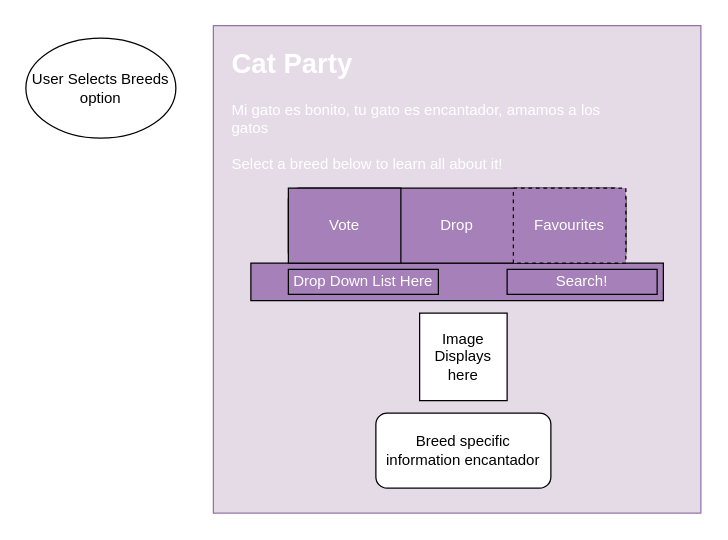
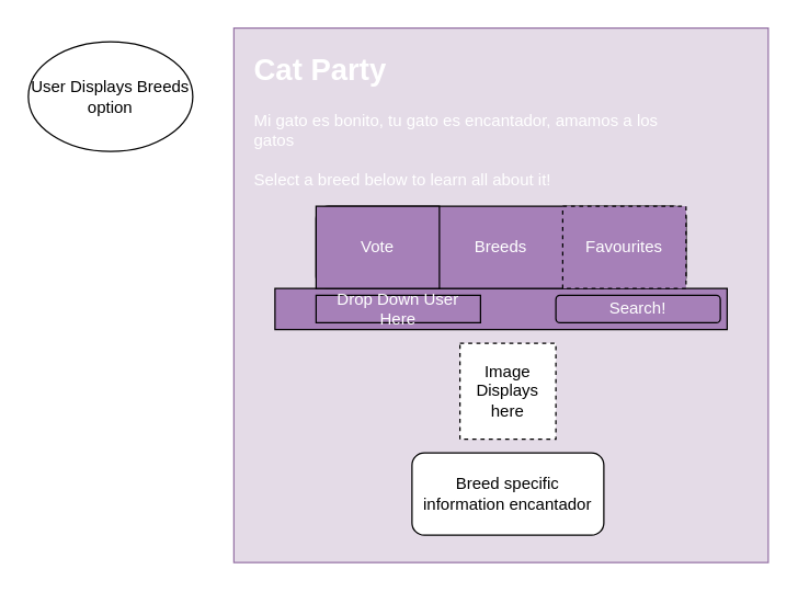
  <mxCell id="0" />
  <mxCell id="1" parent="0" />
  <mxCell id="2" value="" style="whiteSpace=wrap;html=1;aspect=fixed;fillColor=#E4DBE7;strokeColor=#9673a6;" vertex="1" parent="1"><mxGeometry x="170" y="20" width="390" height="390" as="geometry" /></mxCell>
  <mxCell id="3" value="&lt;h1&gt;&lt;font style=&quot;font-size: 22px;&quot; color=&quot;#ffffff&quot;&gt;Cat Party&lt;/font&gt;&lt;/h1&gt;&lt;div&gt;&lt;font color=&quot;#ffffff&quot;&gt;Mi gato es bonito, tu gato es encantador,&amp;nbsp;amamos a los gatos&lt;/font&gt;&lt;/div&gt;&lt;div&gt;&lt;font color=&quot;#ffffff&quot;&gt;&lt;br&gt;&lt;/font&gt;&lt;/div&gt;&lt;div&gt;&lt;font color=&quot;#ffffff&quot;&gt;Select a breed below to learn all about it!&lt;/font&gt;&lt;/div&gt;" style="text;html=1;strokeColor=none;fillColor=none;spacing=5;spacingTop=-20;whiteSpace=wrap;overflow=hidden;rounded=0;" vertex="1" parent="1"><mxGeometry x="180" y="30" width="310" height="110" as="geometry" /></mxCell>
  <mxCell id="4" value="" style="rounded=0;whiteSpace=wrap;html=1;fillColor=#A680B8;" vertex="1" parent="1"><mxGeometry x="200" y="210" width="330" height="30" as="geometry" /></mxCell>
- <mxCell id="5" value="&lt;font color=&quot;#ffffff&quot;&gt;Drop Down List Here&lt;/font&gt;" style="rounded=0;whiteSpace=wrap;html=1;fillColor=#A680B8;" vertex="1" parent="1"><mxGeometry x="230" y="215" width="120" height="20" as="geometry" /></mxCell>
- <mxCell id="6" value="&lt;font color=&quot;#ffffff&quot;&gt;Search!&lt;/font&gt;" style="rounded=0;whiteSpace=wrap;html=1;fillColor=#A680B8;" vertex="1" parent="1"><mxGeometry x="405" y="215" width="120" height="20" as="geometry" /></mxCell>
- <mxCell id="7" value="Image Displays here" style="whiteSpace=wrap;html=1;aspect=fixed;" vertex="1" parent="1"><mxGeometry x="335" y="250" width="70" height="70" as="geometry" /></mxCell>
+ <mxCell id="5" value="&lt;font color=&quot;#ffffff&quot;&gt;Drop Down User Here&lt;/font&gt;" style="rounded=0;whiteSpace=wrap;html=1;fillColor=#A680B8;" vertex="1" parent="1"><mxGeometry x="230" y="215" width="120" height="20" as="geometry" /></mxCell>
+ <mxCell id="6" value="&lt;font color=&quot;#ffffff&quot;&gt;Search!&lt;/font&gt;" style="whiteSpace=wrap;html=1;fillColor=#A680B8;rounded=1;" vertex="1" parent="1"><mxGeometry x="405" y="215" width="120" height="20" as="geometry" /></mxCell>
+ <mxCell id="7" value="Image Displays here" style="whiteSpace=wrap;html=1;aspect=fixed;dashed=1;" vertex="1" parent="1"><mxGeometry x="335" y="250" width="70" height="70" as="geometry" /></mxCell>
  <mxCell id="8" value="Breed specific information encantador" style="rounded=1;whiteSpace=wrap;html=1;" vertex="1" parent="1"><mxGeometry x="300" y="330" width="140" height="60" as="geometry" /></mxCell>
- <mxCell id="9" value="&lt;font color=&quot;#ffffff&quot;&gt;Drop&lt;/font&gt;" style="rounded=1;whiteSpace=wrap;html=1;fillColor=#A680B8;" vertex="1" parent="1"><mxGeometry x="230" y="150" width="270" height="60" as="geometry" /></mxCell>
+ <mxCell id="9" value="&lt;font color=&quot;#ffffff&quot;&gt;Breeds&lt;/font&gt;" style="rounded=1;whiteSpace=wrap;html=1;fillColor=#A680B8;" vertex="1" parent="1"><mxGeometry x="230" y="150" width="270" height="60" as="geometry" /></mxCell>
  <mxCell id="10" value="&lt;font color=&quot;#ffffff&quot;&gt;Vote&lt;/font&gt;" style="rounded=0;whiteSpace=wrap;html=1;fillColor=#A680B8;" vertex="1" parent="1"><mxGeometry x="230" y="150" width="90" height="60" as="geometry" /></mxCell>
  <mxCell id="11" value="&lt;font color=&quot;#ffffff&quot;&gt;Favourites&lt;/font&gt;" style="rounded=0;whiteSpace=wrap;html=1;fillColor=#A680B8;dashed=1;" vertex="1" parent="1"><mxGeometry x="410" y="150" width="90" height="60" as="geometry" /></mxCell>
- <mxCell id="12" value="User Selects Breeds option" style="ellipse;whiteSpace=wrap;html=1;" vertex="1" parent="1"><mxGeometry x="20" y="30" width="120" height="80" as="geometry" /></mxCell>
+ <mxCell id="12" value="User Displays Breeds option" style="ellipse;whiteSpace=wrap;html=1;" vertex="1" parent="1"><mxGeometry x="20" y="30" width="120" height="80" as="geometry" /></mxCell>
